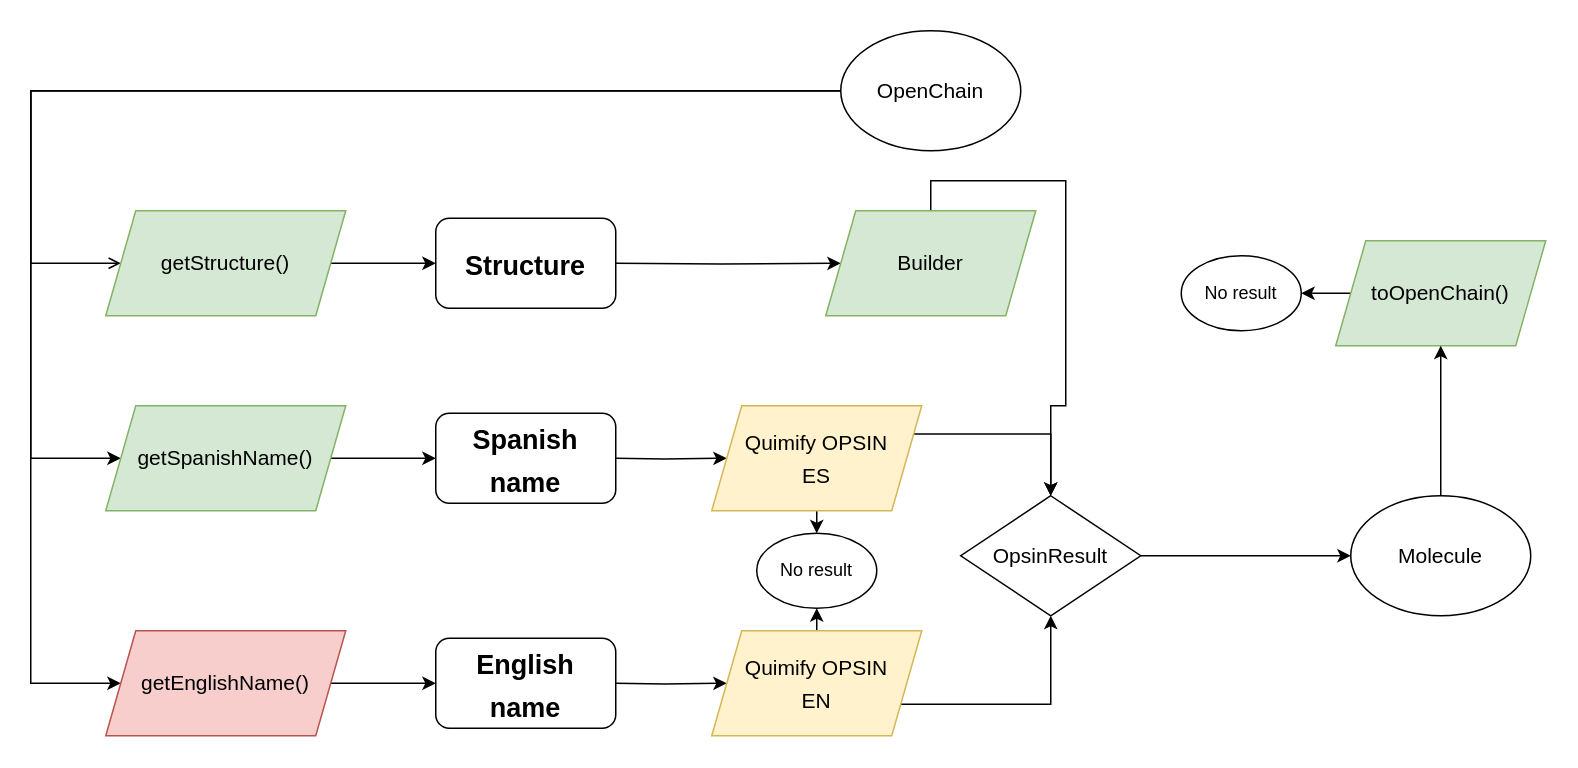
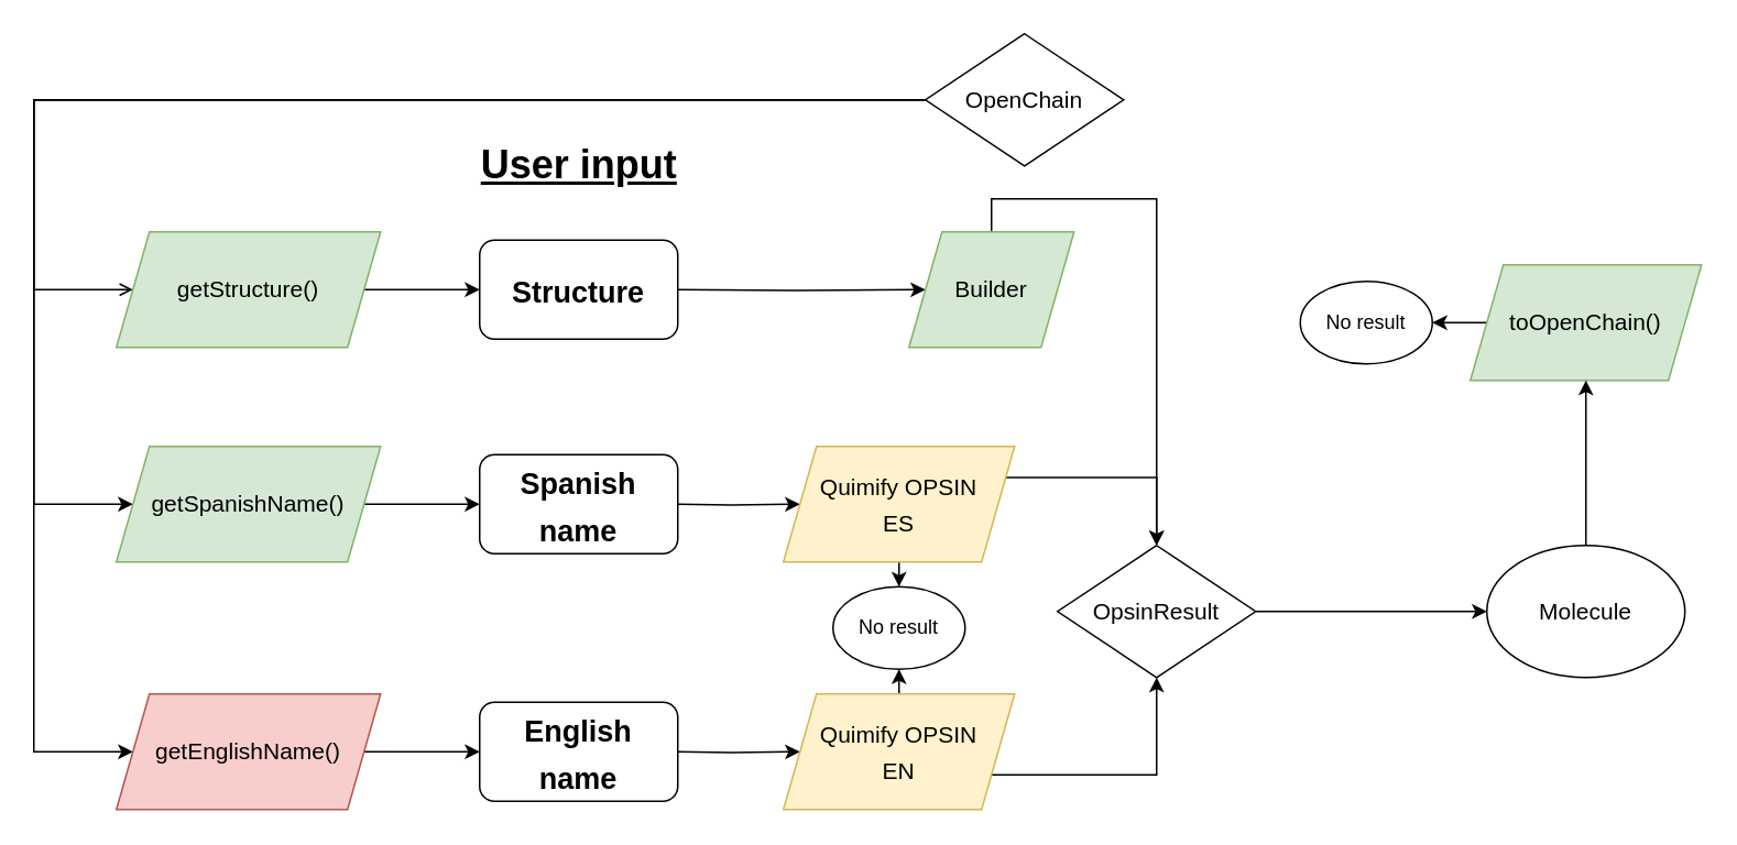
  <mxCell id="0" />
  <mxCell id="1" parent="0" />
  <mxCell id="2" style="edgeStyle=orthogonalEdgeStyle;rounded=0;orthogonalLoop=1;jettySize=auto;html=1;exitX=1;exitY=0.5;exitDx=0;exitDy=0;entryX=0;entryY=0.5;entryDx=0;entryDy=0;fontSize=14;" edge="1" parent="1" target="7"><mxGeometry relative="1" as="geometry"><mxPoint x="410" y="305" as="sourcePoint" /></mxGeometry></mxCell>
  <mxCell id="3" style="edgeStyle=orthogonalEdgeStyle;rounded=0;orthogonalLoop=1;jettySize=auto;html=1;exitX=1;exitY=0.5;exitDx=0;exitDy=0;entryX=0;entryY=0.5;entryDx=0;entryDy=0;fontSize=14;" edge="1" parent="1" target="10"><mxGeometry relative="1" as="geometry"><mxPoint x="410" y="455" as="sourcePoint" /></mxGeometry></mxCell>
  <mxCell id="4" style="edgeStyle=orthogonalEdgeStyle;rounded=0;orthogonalLoop=1;jettySize=auto;html=1;exitX=1;exitY=0.5;exitDx=0;exitDy=0;entryX=0;entryY=0.5;entryDx=0;entryDy=0;fontSize=14;" edge="1" parent="1" target="18"><mxGeometry relative="1" as="geometry"><mxPoint x="410" y="175" as="sourcePoint" /></mxGeometry></mxCell>
  <mxCell id="5" style="edgeStyle=orthogonalEdgeStyle;rounded=0;orthogonalLoop=1;jettySize=auto;html=1;exitX=1;exitY=0.25;exitDx=0;exitDy=0;entryX=0.5;entryY=0;entryDx=0;entryDy=0;fontSize=14;" edge="1" parent="1" source="7" target="12"><mxGeometry relative="1" as="geometry" /></mxCell>
  <mxCell id="6" style="edgeStyle=orthogonalEdgeStyle;rounded=0;orthogonalLoop=1;jettySize=auto;html=1;exitX=0.5;exitY=1;exitDx=0;exitDy=0;entryX=0.5;entryY=0;entryDx=0;entryDy=0;" edge="1" parent="1" source="7" target="30"><mxGeometry relative="1" as="geometry" /></mxCell>
  <mxCell id="7" value="&lt;font style=&quot;font-size: 14px;&quot;&gt;Quimify OPSIN&lt;br&gt;ES&lt;/font&gt;" style="shape=parallelogram;perimeter=parallelogramPerimeter;whiteSpace=wrap;html=1;fixedSize=1;fontSize=18;fillColor=#fff2cc;strokeColor=#d6b656;" vertex="1" parent="1"><mxGeometry x="474" y="270" width="140" height="70" as="geometry" /></mxCell>
  <mxCell id="8" style="edgeStyle=orthogonalEdgeStyle;rounded=0;orthogonalLoop=1;jettySize=auto;html=1;exitX=1;exitY=0.75;exitDx=0;exitDy=0;entryX=0.5;entryY=1;entryDx=0;entryDy=0;fontSize=14;" edge="1" parent="1" source="10" target="12"><mxGeometry relative="1" as="geometry" /></mxCell>
  <mxCell id="9" style="edgeStyle=orthogonalEdgeStyle;rounded=0;orthogonalLoop=1;jettySize=auto;html=1;exitX=0.5;exitY=0;exitDx=0;exitDy=0;entryX=0.5;entryY=1;entryDx=0;entryDy=0;" edge="1" parent="1" source="10" target="30"><mxGeometry relative="1" as="geometry" /></mxCell>
  <mxCell id="10" value="&lt;font style=&quot;font-size: 14px;&quot;&gt;Quimify OPSIN&lt;br&gt;EN&lt;/font&gt;" style="shape=parallelogram;perimeter=parallelogramPerimeter;whiteSpace=wrap;html=1;fixedSize=1;fontSize=18;fillColor=#fff2cc;strokeColor=#d6b656;" vertex="1" parent="1"><mxGeometry x="474" y="420" width="140" height="70" as="geometry" /></mxCell>
  <mxCell id="11" style="edgeStyle=orthogonalEdgeStyle;rounded=0;orthogonalLoop=1;jettySize=auto;html=1;fontSize=14;exitX=1;exitY=0.5;exitDx=0;exitDy=0;entryX=0;entryY=0.5;entryDx=0;entryDy=0;" edge="1" parent="1" source="12" target="28"><mxGeometry relative="1" as="geometry"><mxPoint x="780" y="380" as="sourcePoint" /><mxPoint x="900" y="380" as="targetPoint" /><Array as="points" /></mxGeometry></mxCell>
  <mxCell id="12" value="OpsinResult" style="rhombus;whiteSpace=wrap;html=1;fontSize=14;" vertex="1" parent="1"><mxGeometry x="640" y="330" width="120" height="80" as="geometry" /></mxCell>
  <mxCell id="13" style="edgeStyle=orthogonalEdgeStyle;rounded=0;orthogonalLoop=1;jettySize=auto;html=1;exitX=0;exitY=0.5;exitDx=0;exitDy=0;fontSize=14;entryX=0;entryY=0.5;entryDx=0;entryDy=0;" edge="1" parent="1" source="16" target="22"><mxGeometry relative="1" as="geometry"><mxPoint x="0" y="490" as="targetPoint" /><Array as="points"><mxPoint x="20" y="60" /><mxPoint x="20" y="455" /></Array></mxGeometry></mxCell>
  <mxCell id="14" style="edgeStyle=orthogonalEdgeStyle;rounded=0;orthogonalLoop=1;jettySize=auto;html=1;exitX=0;exitY=0.5;exitDx=0;exitDy=0;fontSize=14;entryX=0;entryY=0.5;entryDx=0;entryDy=0;" edge="1" parent="1" source="16" target="20"><mxGeometry relative="1" as="geometry"><mxPoint x="-30" y="330" as="targetPoint" /><Array as="points"><mxPoint x="20" y="60" /><mxPoint x="20" y="305" /></Array></mxGeometry></mxCell>
  <mxCell id="15" style="edgeStyle=orthogonalEdgeStyle;rounded=0;orthogonalLoop=1;jettySize=auto;html=1;exitX=0;exitY=0.5;exitDx=0;exitDy=0;fontSize=14;entryX=0;entryY=0.5;entryDx=0;entryDy=0;endArrow=open;" edge="1" parent="1" source="16" target="24"><mxGeometry relative="1" as="geometry"><mxPoint x="-40" y="190" as="targetPoint" /><Array as="points"><mxPoint x="20" y="60" /><mxPoint x="20" y="175" /></Array></mxGeometry></mxCell>
- <mxCell id="16" value="OpenChain" style="ellipse;whiteSpace=wrap;html=1;fontSize=14;" vertex="1" parent="1"><mxGeometry x="560" y="20" width="120" height="80" as="geometry" /></mxCell>
+ <mxCell id="16" value="OpenChain" style="rhombus;whiteSpace=wrap;html=1;fontSize=14;" vertex="1" parent="1"><mxGeometry x="560" y="20" width="120" height="80" as="geometry" /></mxCell>
  <mxCell id="17" style="edgeStyle=orthogonalEdgeStyle;rounded=0;orthogonalLoop=1;jettySize=auto;html=1;exitX=0.5;exitY=0;exitDx=0;exitDy=0;fontSize=14;" edge="1" parent="1" source="18" target="12"><mxGeometry relative="1" as="geometry" /></mxCell>
- <mxCell id="18" value="Builder" style="shape=parallelogram;perimeter=parallelogramPerimeter;whiteSpace=wrap;html=1;fixedSize=1;fontSize=14;fillColor=#d5e8d4;strokeColor=#82b366;" vertex="1" parent="1"><mxGeometry x="550" y="140" width="140" height="70" as="geometry" /></mxCell>
+ <mxCell id="18" value="Builder" style="shape=parallelogram;perimeter=parallelogramPerimeter;whiteSpace=wrap;html=1;fixedSize=1;fontSize=14;fillColor=#d5e8d4;strokeColor=#82b366;" vertex="1" parent="1"><mxGeometry x="550" y="140" width="100" height="70" as="geometry" /></mxCell>
  <mxCell id="19" style="edgeStyle=orthogonalEdgeStyle;rounded=0;orthogonalLoop=1;jettySize=auto;html=1;exitX=1;exitY=0.5;exitDx=0;exitDy=0;entryX=0;entryY=0.5;entryDx=0;entryDy=0;fontSize=14;" edge="1" parent="1" source="20"><mxGeometry relative="1" as="geometry"><mxPoint x="290" y="305" as="targetPoint" /></mxGeometry></mxCell>
  <mxCell id="20" value="getSpanishName()" style="shape=parallelogram;perimeter=parallelogramPerimeter;whiteSpace=wrap;html=1;fixedSize=1;fontSize=14;fillColor=#d5e8d4;strokeColor=#82b366;" vertex="1" parent="1"><mxGeometry x="70" y="270" width="160" height="70" as="geometry" /></mxCell>
  <mxCell id="21" style="edgeStyle=orthogonalEdgeStyle;rounded=0;orthogonalLoop=1;jettySize=auto;html=1;exitX=1;exitY=0.5;exitDx=0;exitDy=0;entryX=0;entryY=0.5;entryDx=0;entryDy=0;fontSize=14;" edge="1" parent="1" source="22"><mxGeometry relative="1" as="geometry"><mxPoint x="290" y="455" as="targetPoint" /></mxGeometry></mxCell>
  <mxCell id="22" value="getEnglishName()" style="shape=parallelogram;perimeter=parallelogramPerimeter;whiteSpace=wrap;html=1;fixedSize=1;fontSize=14;fillColor=#f8cecc;strokeColor=#b85450;" vertex="1" parent="1"><mxGeometry x="70" y="420" width="160" height="70" as="geometry" /></mxCell>
  <mxCell id="23" style="edgeStyle=orthogonalEdgeStyle;rounded=0;orthogonalLoop=1;jettySize=auto;html=1;exitX=1;exitY=0.5;exitDx=0;exitDy=0;entryX=0;entryY=0.5;entryDx=0;entryDy=0;fontSize=14;" edge="1" parent="1" source="24"><mxGeometry relative="1" as="geometry"><mxPoint x="290" y="175" as="targetPoint" /></mxGeometry></mxCell>
  <mxCell id="24" value="getStructure()" style="shape=parallelogram;perimeter=parallelogramPerimeter;whiteSpace=wrap;html=1;fixedSize=1;fontSize=14;fillColor=#d5e8d4;strokeColor=#82b366;" vertex="1" parent="1"><mxGeometry x="70" y="140" width="160" height="70" as="geometry" /></mxCell>
  <mxCell id="25" style="edgeStyle=orthogonalEdgeStyle;rounded=0;orthogonalLoop=1;jettySize=auto;html=1;exitX=0;exitY=0.5;exitDx=0;exitDy=0;" edge="1" parent="1" source="26" target="29"><mxGeometry relative="1" as="geometry" /></mxCell>
  <mxCell id="26" value="toOpenChain()" style="shape=parallelogram;perimeter=parallelogramPerimeter;whiteSpace=wrap;html=1;fixedSize=1;fontSize=14;fillColor=#d5e8d4;strokeColor=#82b366;" vertex="1" parent="1"><mxGeometry x="890" y="160" width="140" height="70" as="geometry" /></mxCell>
  <mxCell id="27" style="edgeStyle=orthogonalEdgeStyle;rounded=0;orthogonalLoop=1;jettySize=auto;html=1;exitX=0.5;exitY=0;exitDx=0;exitDy=0;entryX=0.5;entryY=1;entryDx=0;entryDy=0;" edge="1" parent="1" source="28" target="26"><mxGeometry relative="1" as="geometry" /></mxCell>
  <mxCell id="28" value="Molecule" style="ellipse;whiteSpace=wrap;html=1;fontSize=14;" vertex="1" parent="1"><mxGeometry x="900" y="330" width="120" height="80" as="geometry" /></mxCell>
  <mxCell id="29" value="No result" style="ellipse;whiteSpace=wrap;html=1;" vertex="1" parent="1"><mxGeometry x="787" y="170" width="80" height="50" as="geometry" /></mxCell>
  <mxCell id="30" value="No result" style="ellipse;whiteSpace=wrap;html=1;" vertex="1" parent="1"><mxGeometry x="504" y="355" width="80" height="50" as="geometry" /></mxCell>
+ <mxCell id="31" value="&lt;font style=&quot;font-size: 24px;&quot;&gt;&lt;b style=&quot;&quot;&gt;&lt;u&gt;User input&lt;/u&gt;&lt;/b&gt;&lt;/font&gt;" style="text;html=1;align=center;verticalAlign=middle;resizable=0;points=[];autosize=1;strokeColor=none;fillColor=none;fontSize=14;" vertex="1" parent="1"><mxGeometry x="280" y="80" width="140" height="40" as="geometry" /></mxCell>
  <mxCell id="32" value="&lt;b style=&quot;border-color: var(--border-color); font-size: 18px;&quot;&gt;Structure&lt;/b&gt;" style="rounded=1;whiteSpace=wrap;html=1;shadow=0;fontSize=24;" vertex="1" parent="1"><mxGeometry x="290" y="145" width="120" height="60" as="geometry" /></mxCell>
  <mxCell id="33" value="&lt;b style=&quot;border-color: var(--border-color); font-size: 18px;&quot;&gt;Spanish name&lt;/b&gt;" style="rounded=1;whiteSpace=wrap;html=1;shadow=0;fontSize=24;" vertex="1" parent="1"><mxGeometry x="290" y="275" width="120" height="60" as="geometry" /></mxCell>
  <mxCell id="34" value="&lt;b style=&quot;border-color: var(--border-color); font-size: 18px;&quot;&gt;&lt;span style=&quot;border-color: var(--border-color);&quot;&gt;&lt;span style=&quot;border-color: var(--border-color);&quot;&gt;English&lt;br style=&quot;border-color: var(--border-color);&quot;&gt;name&lt;/span&gt;&lt;/span&gt;&lt;/b&gt;" style="rounded=1;whiteSpace=wrap;html=1;shadow=0;fontSize=24;" vertex="1" parent="1"><mxGeometry x="290" y="425" width="120" height="60" as="geometry" /></mxCell>
